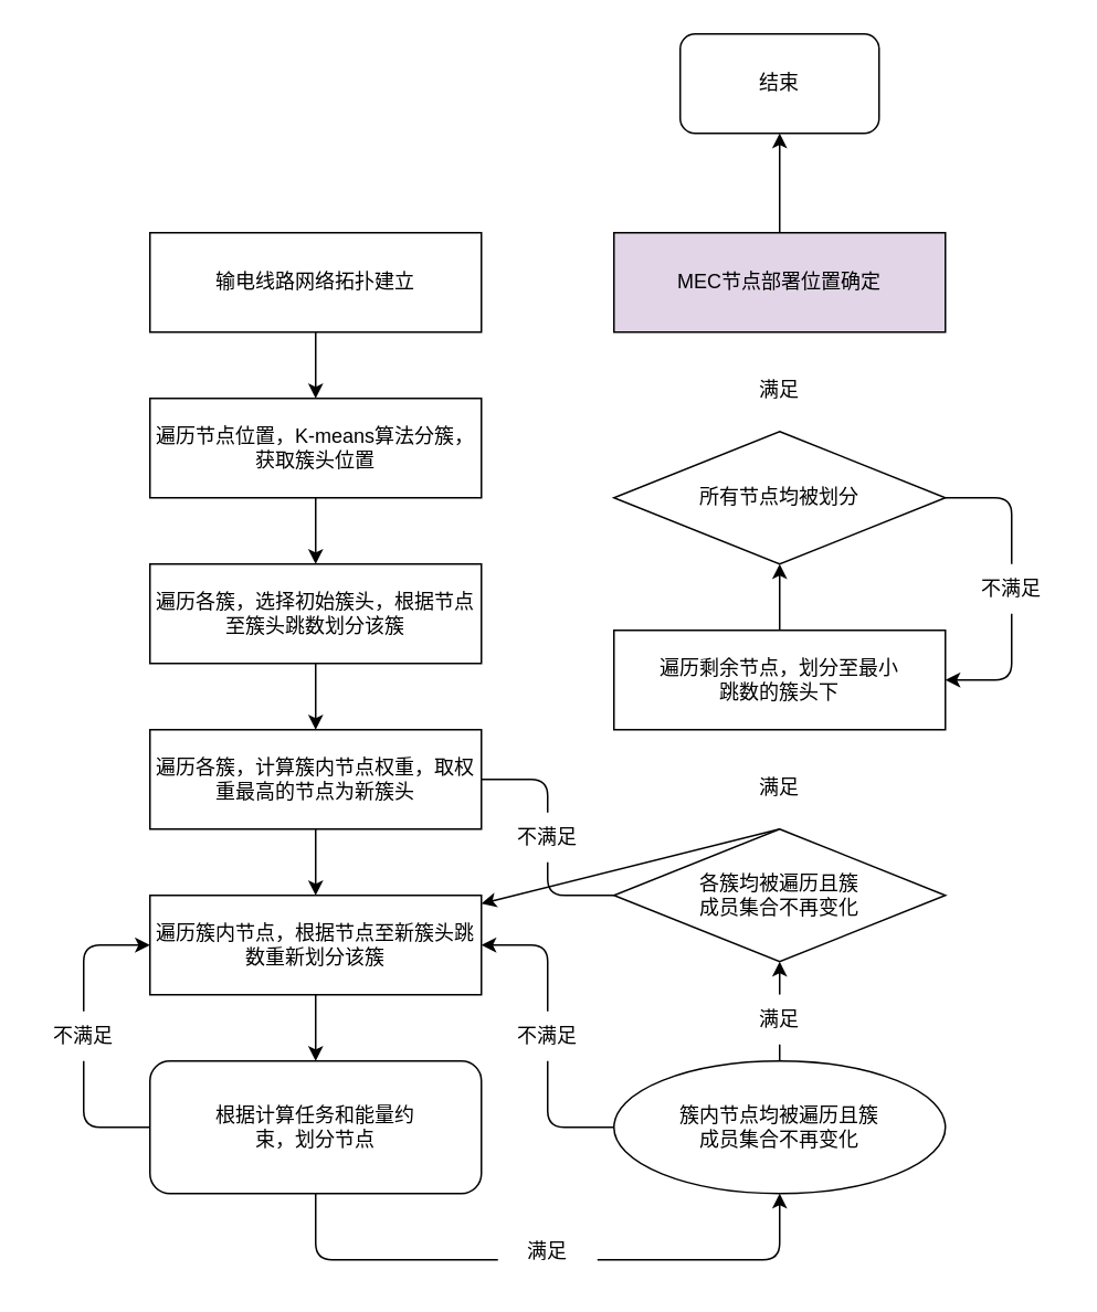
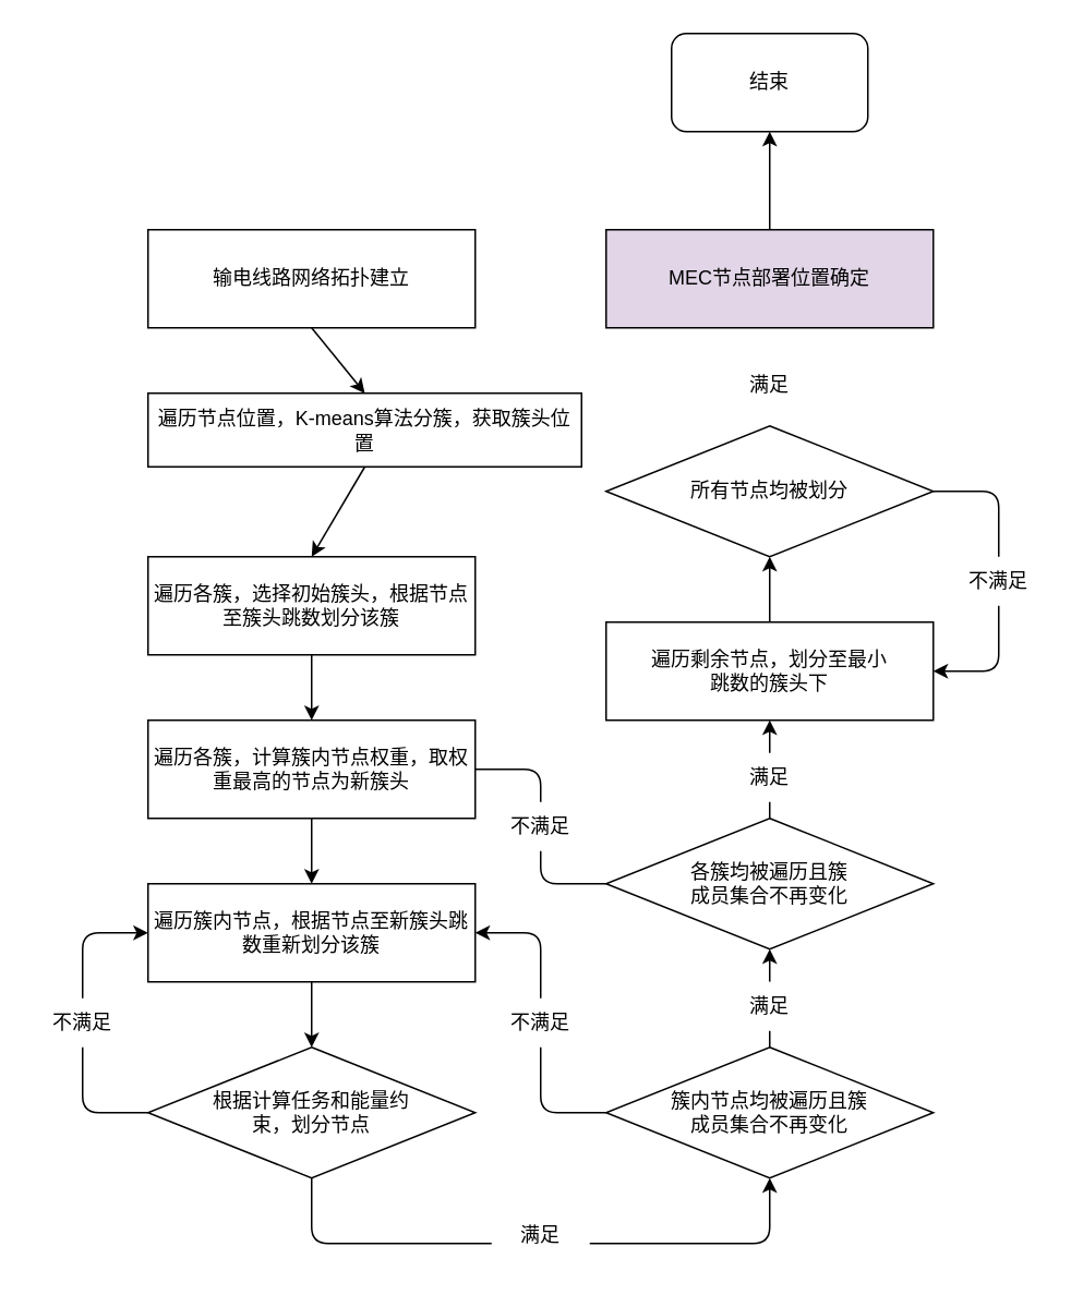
  <mxCell id="0" />
  <mxCell id="1" parent="0" />
  <mxCell id="2" style="edgeStyle=none;html=1;exitX=0.5;exitY=1;exitDx=0;exitDy=0;entryX=0.5;entryY=0;entryDx=0;entryDy=0;fontColor=#000000;strokeColor=#000000;" edge="1" parent="1" source="3" target="5"><mxGeometry relative="1" as="geometry" /></mxCell>
  <mxCell id="3" value="输电线路网络拓扑建立" style="rounded=0;whiteSpace=wrap;html=1;strokeColor=#000000;fontColor=#000000;fillColor=#FFFFFF;" vertex="1" parent="1"><mxGeometry x="90" y="140" width="200" height="60" as="geometry" /></mxCell>
  <mxCell id="4" style="edgeStyle=none;html=1;exitX=0.5;exitY=1;exitDx=0;exitDy=0;entryX=0.5;entryY=0;entryDx=0;entryDy=0;fontColor=#000000;strokeColor=#000000;" edge="1" parent="1" source="5" target="7"><mxGeometry relative="1" as="geometry" /></mxCell>
- <mxCell id="5" value="遍历节点位置，K-means算法分簇，获取簇头位置" style="rounded=0;whiteSpace=wrap;html=1;strokeColor=#000000;fontColor=#000000;fillColor=#FFFFFF;" vertex="1" parent="1"><mxGeometry x="90" y="240" width="200" height="60" as="geometry" /></mxCell>
+ <mxCell id="5" value="遍历节点位置，K-means算法分簇，获取簇头位置" style="rounded=0;whiteSpace=wrap;html=1;strokeColor=#000000;fontColor=#000000;fillColor=#FFFFFF;" vertex="1" parent="1"><mxGeometry x="90" y="240" width="265" height="45" as="geometry" /></mxCell>
  <mxCell id="6" style="edgeStyle=none;html=1;entryX=0.5;entryY=0;entryDx=0;entryDy=0;fontColor=#000000;strokeColor=#000000;" edge="1" parent="1" source="7" target="9"><mxGeometry relative="1" as="geometry" /></mxCell>
  <mxCell id="7" value="遍历各簇，选择初始簇头，根据节点至簇头跳数划分该簇&lt;span style=&quot;font-family: monospace; font-size: 0px;&quot;&gt;%3CmxGraphModel%3E%3Croot%3E%3CmxCell%20id%3D%220%22%2F%3E%3CmxCell%20id%3D%221%22%20parent%3D%220%22%2F%3E%3CmxCell%20id%3D%222%22%20value%3D%22%E9%81%8D%E5%8E%86%E8%8A%82%E7%82%B9%E4%BD%8D%E7%BD%AE%EF%BC%8CK-means%E7%AE%97%E6%B3%95%E5%88%86%E7%B0%87%EF%BC%8C%E8%8E%B7%E5%8F%96%E7%B0%87%E5%A4%B4%22%20style%3D%22rounded%3D0%3BwhiteSpace%3Dwrap%3Bhtml%3D1%3B%22%20vertex%3D%221%22%20parent%3D%221%22%3E%3CmxGeometry%20x%3D%22360%22%20y%3D%22280%22%20width%3D%22200%22%20height%3D%2260%22%20as%3D%22geometry%22%2F%3E%3C%2FmxCell%3E%3C%2Froot%3E%3C%2FmxGraphModel%3E&lt;/span&gt;&lt;span style=&quot;font-family: monospace; font-size: 0px;&quot;&gt;%3CmxGraphModel%3E%3Croot%3E%3CmxCell%20id%3D%220%22%2F%3E%3CmxCell%20id%3D%221%22%20parent%3D%220%22%2F%3E%3CmxCell%20id%3D%222%22%20value%3D%22%E9%81%8D%E5%8E%86%E8%8A%82%E7%82%B9%E4%BD%8D%E7%BD%AE%EF%BC%8CK-means%E7%AE%97%E6%B3%95%E5%88%86%E7%B0%87%EF%BC%8C%E8%8E%B7%E5%8F%96%E7%B0%87%E5%A4%B4%22%20style%3D%22rounded%3D0%3BwhiteSpace%3Dwrap%3Bhtml%3D1%3B%22%20vertex%3D%221%22%20parent%3D%221%22%3E%3CmxGeometry%20x%3D%22360%22%20y%3D%22280%22%20width%3D%22200%22%20height%3D%2260%22%20as%3D%22geometry%22%2F%3E%3C%2FmxCell%3E%3C%2Froot%3E%3C%2FmxGraphModel%3E&lt;/span&gt;" style="rounded=0;whiteSpace=wrap;html=1;strokeColor=#000000;fontColor=#000000;fillColor=#FFFFFF;" vertex="1" parent="1"><mxGeometry x="90" y="340" width="200" height="60" as="geometry" /></mxCell>
  <mxCell id="8" style="edgeStyle=none;html=1;exitX=0.5;exitY=1;exitDx=0;exitDy=0;entryX=0.5;entryY=0;entryDx=0;entryDy=0;fontColor=#000000;strokeColor=#000000;" edge="1" parent="1" source="9" target="11"><mxGeometry relative="1" as="geometry" /></mxCell>
  <mxCell id="9" value="遍历各簇，计算簇内节点权重，取权重最高的节点为新簇头" style="rounded=0;whiteSpace=wrap;html=1;strokeColor=#000000;fontColor=#000000;fillColor=#FFFFFF;" vertex="1" parent="1"><mxGeometry x="90" y="440" width="200" height="60" as="geometry" /></mxCell>
  <mxCell id="10" style="edgeStyle=none;html=1;entryX=0.5;entryY=0;entryDx=0;entryDy=0;fontColor=#000000;strokeColor=#000000;" edge="1" parent="1" source="11" target="14"><mxGeometry relative="1" as="geometry"><mxPoint x="190" y="740" as="targetPoint" /></mxGeometry></mxCell>
  <mxCell id="11" value="遍历簇内节点，根据节点至新簇头跳数重新划分该簇" style="rounded=0;whiteSpace=wrap;html=1;strokeColor=#000000;fontColor=#000000;fillColor=#FFFFFF;" vertex="1" parent="1"><mxGeometry x="90" y="540" width="200" height="60" as="geometry" /></mxCell>
  <mxCell id="12" style="edgeStyle=none;html=1;exitX=0;exitY=0.5;exitDx=0;exitDy=0;entryX=0;entryY=0.5;entryDx=0;entryDy=0;fontColor=#000000;strokeColor=#000000;" edge="1" parent="1" source="14" target="11"><mxGeometry relative="1" as="geometry"><Array as="points"><mxPoint x="50" y="680" /><mxPoint x="50" y="570" /></Array></mxGeometry></mxCell>
  <mxCell id="13" style="edgeStyle=none;html=1;fontColor=#000000;strokeColor=#000000;entryX=0.5;entryY=1;entryDx=0;entryDy=0;exitX=0.5;exitY=1;exitDx=0;exitDy=0;" edge="1" parent="1" source="14" target="17"><mxGeometry relative="1" as="geometry"><mxPoint x="470" y="820.294" as="targetPoint" /><mxPoint x="160" y="760" as="sourcePoint" /><Array as="points"><mxPoint x="190" y="760" /><mxPoint x="470" y="760" /></Array></mxGeometry></mxCell>
- <mxCell id="14" value="&lt;span&gt;根据计算任务和能量约&lt;br&gt;束，划分节点&lt;/span&gt;" style="whiteSpace=wrap;html=1;strokeColor=#000000;fontColor=#000000;fillColor=#FFFFFF;rounded=1;" vertex="1" parent="1"><mxGeometry x="90" y="640" width="200" height="80" as="geometry" /></mxCell>
+ <mxCell id="14" value="&lt;span&gt;根据计算任务和能量约&lt;br&gt;束，划分节点&lt;/span&gt;" style="rhombus;whiteSpace=wrap;html=1;strokeColor=#000000;fontColor=#000000;fillColor=#FFFFFF;" vertex="1" parent="1"><mxGeometry x="90" y="640" width="200" height="80" as="geometry" /></mxCell>
  <mxCell id="15" style="edgeStyle=none;html=1;exitX=0.5;exitY=0;exitDx=0;exitDy=0;entryX=0.5;entryY=1;entryDx=0;entryDy=0;fontColor=#000000;strokeColor=#000000;startArrow=none;" edge="1" parent="1" source="25" target="20"><mxGeometry relative="1" as="geometry" /></mxCell>
  <mxCell id="16" style="edgeStyle=none;html=1;exitX=0;exitY=0.5;exitDx=0;exitDy=0;entryX=1;entryY=0.5;entryDx=0;entryDy=0;fontColor=#000000;strokeColor=#000000;" edge="1" parent="1" source="17" target="11"><mxGeometry relative="1" as="geometry"><Array as="points"><mxPoint x="330" y="680" /><mxPoint x="330" y="570" /></Array></mxGeometry></mxCell>
- <mxCell id="17" value="簇内节点均被遍历且簇&lt;br&gt;成员集合不再变化" style="ellipse;whiteSpace=wrap;html=1;strokeColor=#000000;fontColor=#000000;fillColor=#FFFFFF;" vertex="1" parent="1"><mxGeometry x="370" y="640" width="200" height="80" as="geometry" /></mxCell>
+ <mxCell id="17" value="簇内节点均被遍历且簇&lt;br&gt;成员集合不再变化" style="rhombus;whiteSpace=wrap;html=1;strokeColor=#000000;fontColor=#000000;fillColor=#FFFFFF;" vertex="1" parent="1"><mxGeometry x="370" y="640" width="200" height="80" as="geometry" /></mxCell>
  <mxCell id="18" style="edgeStyle=none;html=1;exitX=0;exitY=0.5;exitDx=0;exitDy=0;entryX=1;entryY=0.5;entryDx=0;entryDy=0;fontColor=#000000;strokeColor=#000000;endArrow=none;" edge="1" parent="1" source="20" target="9"><mxGeometry relative="1" as="geometry"><Array as="points"><mxPoint x="330" y="540" /><mxPoint x="330" y="470" /></Array></mxGeometry></mxCell>
- <mxCell id="19" style="edgeStyle=none;html=1;exitX=0.5;exitY=0;exitDx=0;exitDy=0;fontColor=#000000;strokeColor=#000000;" edge="1" parent="1" source="20" target="11"><mxGeometry relative="1" as="geometry" /></mxCell>
+ <mxCell id="19" style="edgeStyle=none;html=1;exitX=0.5;exitY=0;exitDx=0;exitDy=0;entryX=0.5;entryY=1;entryDx=0;entryDy=0;fontColor=#000000;strokeColor=#000000;" edge="1" parent="1" source="20" target="28"><mxGeometry relative="1" as="geometry" /></mxCell>
  <mxCell id="20" value="各簇均被遍历且簇&lt;br&gt;成员集合不再变化" style="rhombus;whiteSpace=wrap;html=1;strokeColor=#000000;fontColor=#000000;fillColor=#FFFFFF;" vertex="1" parent="1"><mxGeometry x="370" y="500" width="200" height="80" as="geometry" /></mxCell>
  <mxCell id="21" value="不满足" style="text;html=1;align=center;verticalAlign=middle;whiteSpace=wrap;rounded=0;strokeColor=none;fontColor=#000000;fillColor=#FFFFFF;" vertex="1" parent="1"><mxGeometry x="20" y="610" width="60" height="30" as="geometry" /></mxCell>
  <mxCell id="22" value="满足" style="text;html=1;align=center;verticalAlign=middle;whiteSpace=wrap;rounded=0;strokeColor=none;fontColor=#000000;fillColor=#FFFFFF;" vertex="1" parent="1"><mxGeometry x="300" y="740" width="60" height="30" as="geometry" /></mxCell>
  <mxCell id="23" value="不满足" style="text;html=1;align=center;verticalAlign=middle;whiteSpace=wrap;rounded=0;strokeColor=none;fontColor=#000000;fillColor=#FFFFFF;" vertex="1" parent="1"><mxGeometry x="300" y="610" width="60" height="30" as="geometry" /></mxCell>
  <mxCell id="24" value="不满足" style="text;html=1;align=center;verticalAlign=middle;whiteSpace=wrap;rounded=0;strokeColor=none;fontColor=#000000;fillColor=#FFFFFF;" vertex="1" parent="1"><mxGeometry x="300" y="490" width="60" height="30" as="geometry" /></mxCell>
  <mxCell id="25" value="满足" style="text;html=1;align=center;verticalAlign=middle;whiteSpace=wrap;rounded=0;strokeColor=none;fontColor=#000000;fillColor=#FFFFFF;" vertex="1" parent="1"><mxGeometry x="440" y="600" width="60" height="30" as="geometry" /></mxCell>
  <mxCell id="26" value="" style="edgeStyle=none;html=1;exitX=0.5;exitY=0;exitDx=0;exitDy=0;entryX=0.5;entryY=1;entryDx=0;entryDy=0;fontColor=#000000;strokeColor=#000000;endArrow=none;" edge="1" parent="1" source="17" target="25"><mxGeometry relative="1" as="geometry"><mxPoint x="470" y="630" as="sourcePoint" /><mxPoint x="470" y="580" as="targetPoint" /></mxGeometry></mxCell>
  <mxCell id="27" style="edgeStyle=none;html=1;entryX=0.5;entryY=1;entryDx=0;entryDy=0;fontColor=#000000;strokeColor=#000000;" edge="1" parent="1" source="28" target="31"><mxGeometry relative="1" as="geometry" /></mxCell>
  <mxCell id="28" value="遍历剩余节点，划分至最小&lt;br&gt;跳数的簇头下" style="rounded=0;whiteSpace=wrap;html=1;strokeColor=#000000;fontColor=#000000;fillColor=#FFFFFF;" vertex="1" parent="1"><mxGeometry x="370" y="380" width="200" height="60" as="geometry" /></mxCell>
  <mxCell id="29" value="满足" style="text;html=1;align=center;verticalAlign=middle;whiteSpace=wrap;rounded=0;strokeColor=none;fontColor=#000000;fillColor=#FFFFFF;" vertex="1" parent="1"><mxGeometry x="440" y="460" width="60" height="30" as="geometry" /></mxCell>
  <mxCell id="30" style="edgeStyle=none;html=1;exitX=1;exitY=0.5;exitDx=0;exitDy=0;entryX=1;entryY=0.5;entryDx=0;entryDy=0;fontColor=#000000;strokeColor=#000000;" edge="1" parent="1" source="31" target="28"><mxGeometry relative="1" as="geometry"><Array as="points"><mxPoint x="610" y="300" /><mxPoint x="610" y="410" /></Array></mxGeometry></mxCell>
  <mxCell id="31" value="所有节点均被划分" style="rhombus;whiteSpace=wrap;html=1;strokeColor=#000000;fontColor=#000000;fillColor=#FFFFFF;" vertex="1" parent="1"><mxGeometry x="370" y="260" width="200" height="80" as="geometry" /></mxCell>
  <mxCell id="32" value="不满足" style="text;html=1;align=center;verticalAlign=middle;whiteSpace=wrap;rounded=0;strokeColor=none;fontColor=#000000;fillColor=#FFFFFF;" vertex="1" parent="1"><mxGeometry x="580" y="340" width="60" height="30" as="geometry" /></mxCell>
  <mxCell id="33" style="edgeStyle=none;html=1;entryX=0.5;entryY=1;entryDx=0;entryDy=0;fontColor=#000000;strokeColor=#000000;" edge="1" parent="1" source="34" target="35"><mxGeometry relative="1" as="geometry" /></mxCell>
  <mxCell id="34" value="MEC节点部署位置确定" style="rounded=0;whiteSpace=wrap;html=1;strokeColor=#000000;fontColor=#000000;fillColor=#e1d5e7;" vertex="1" parent="1"><mxGeometry x="370" y="140" width="200" height="60" as="geometry" /></mxCell>
  <mxCell id="35" value="结束" style="rounded=1;whiteSpace=wrap;html=1;strokeColor=#000000;fontColor=#000000;fillColor=#FFFFFF;" vertex="1" parent="1"><mxGeometry x="410" width="120" height="60" as="geometry" y="20" /></mxCell>
  <mxCell id="36" value="满足" style="text;html=1;align=center;verticalAlign=middle;whiteSpace=wrap;rounded=0;strokeColor=none;fontColor=#000000;fillColor=#FFFFFF;" vertex="1" parent="1"><mxGeometry x="440" y="220" width="60" height="30" as="geometry" /></mxCell>
